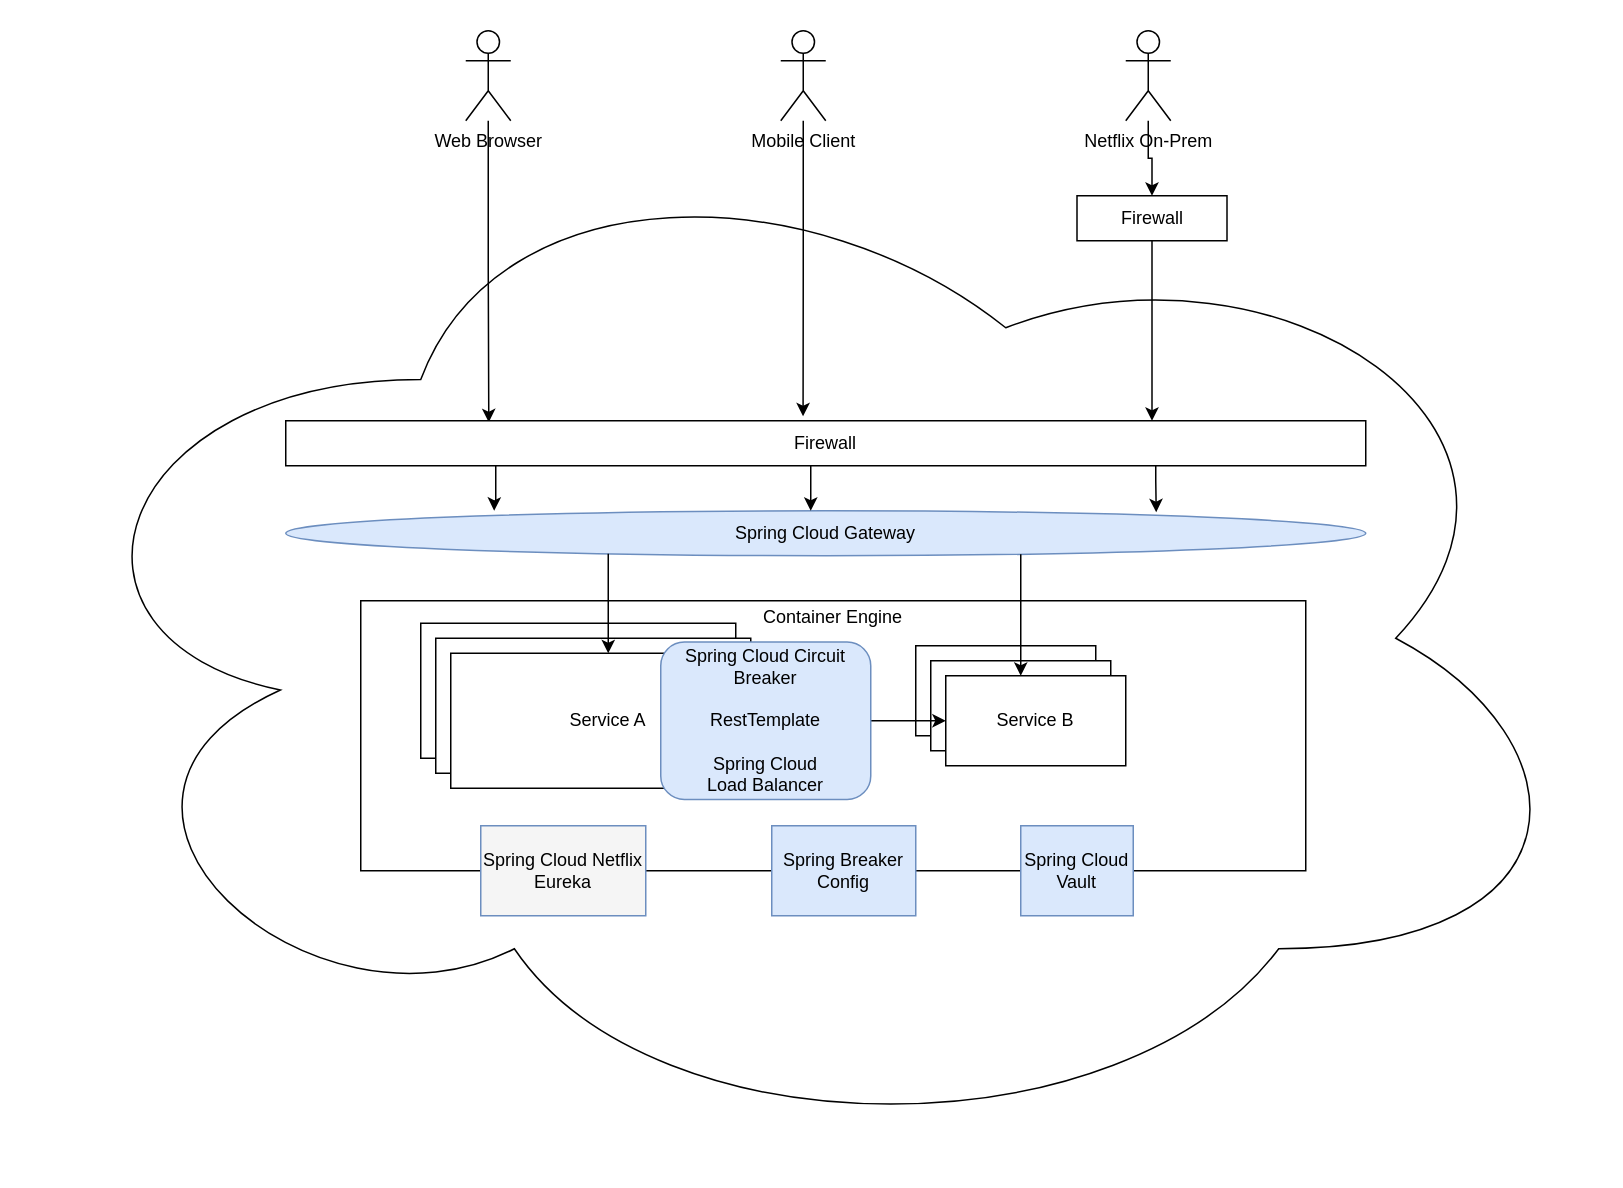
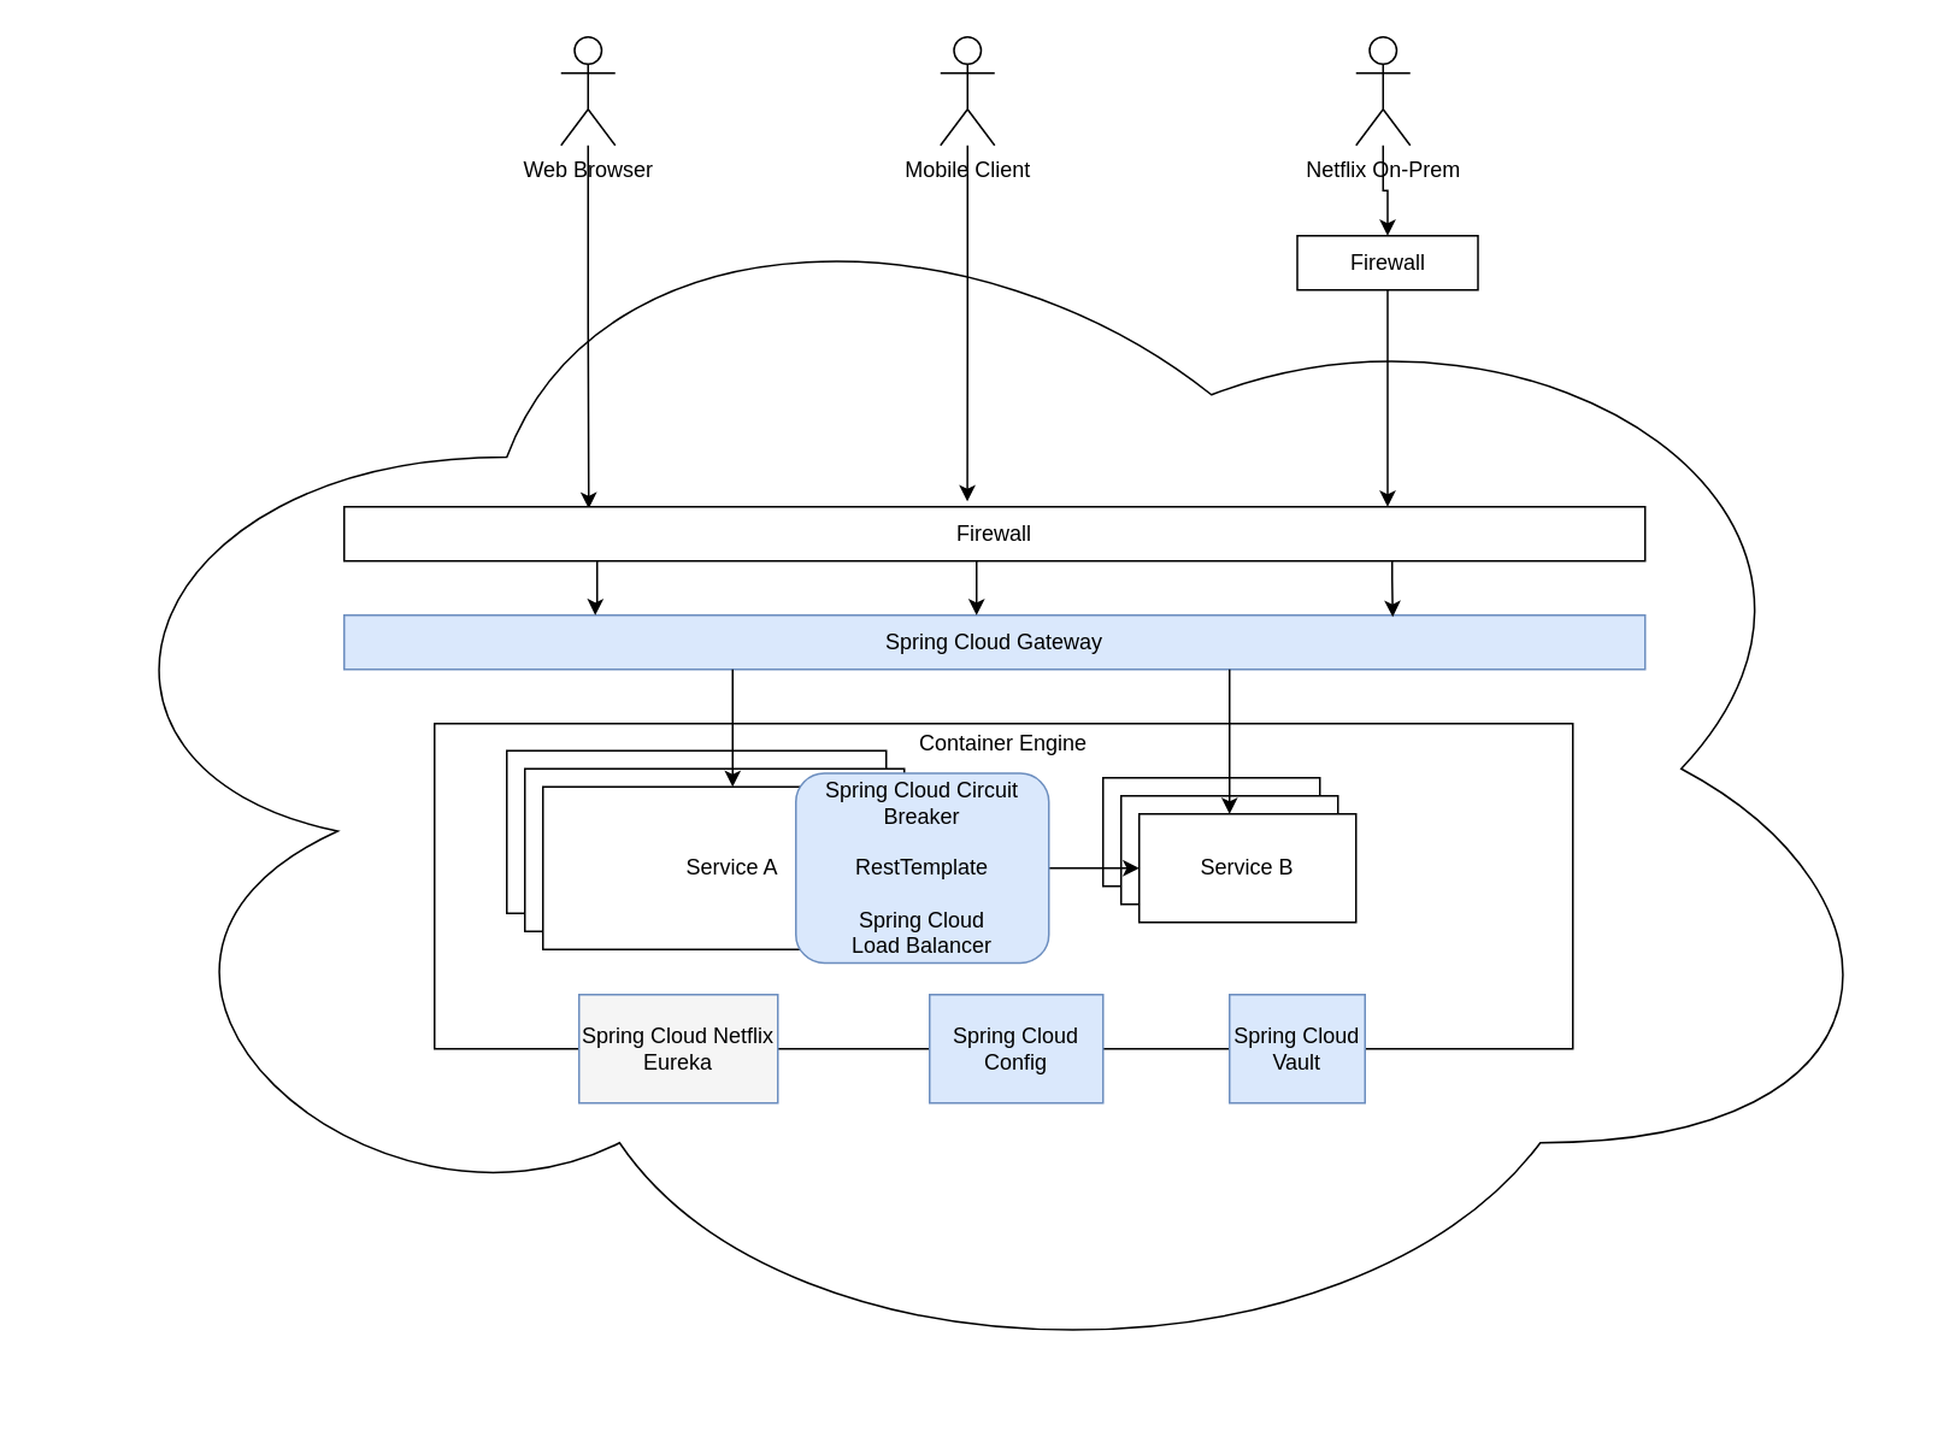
  <mxCell id="0" />
  <mxCell id="1" parent="0" />
  <mxCell id="2" value="" style="ellipse;shape=cloud;whiteSpace=wrap;html=1;" parent="1" vertex="1"><mxGeometry x="20" y="80" width="1040" height="690" as="geometry" /></mxCell>
  <mxCell id="3" value="Container Engine&lt;br&gt;&lt;br&gt;&lt;br&gt;&lt;br&gt;&lt;br&gt;&lt;br&gt;&lt;br&gt;&lt;br&gt;&lt;br&gt;&lt;br&gt;&lt;br&gt;&lt;br&gt;" style="rounded=0;whiteSpace=wrap;html=1;" parent="1" vertex="1"><mxGeometry x="240" y="400" width="630" height="180" as="geometry" /></mxCell>
- <mxCell id="4" value="Spring Cloud Gateway" style="ellipse;whiteSpace=wrap;html=1;fillColor=#dae8fc;strokeColor=#6c8ebf;" parent="1" vertex="1"><mxGeometry x="190" y="340" width="720" height="30" as="geometry" /></mxCell>
+ <mxCell id="4" value="Spring Cloud Gateway" style="rounded=0;whiteSpace=wrap;html=1;fillColor=#dae8fc;strokeColor=#6c8ebf;" parent="1" vertex="1"><mxGeometry x="190" y="340" width="720" height="30" as="geometry" /></mxCell>
  <mxCell id="5" value="Service B" style="rounded=0;whiteSpace=wrap;html=1;" parent="1" vertex="1"><mxGeometry x="610" y="430" width="120" height="60" as="geometry" /></mxCell>
  <mxCell id="6" value="Service B" style="rounded=0;whiteSpace=wrap;html=1;" parent="1" vertex="1"><mxGeometry x="620" y="440" width="120" height="60" as="geometry" /></mxCell>
  <mxCell id="7" value="Service B" style="rounded=0;whiteSpace=wrap;html=1;" parent="1" vertex="1"><mxGeometry x="630" y="450" width="120" height="60" as="geometry" /></mxCell>
  <mxCell id="8" value="Spring Cloud Netflix Eureka" style="rounded=0;whiteSpace=wrap;html=1;fillColor=#f5f5f5;strokeColor=#6c8ebf;" parent="1" vertex="1"><mxGeometry x="320" y="550" width="110" height="60" as="geometry" /></mxCell>
- <mxCell id="9" value="Spring Breaker Config" style="rounded=0;whiteSpace=wrap;html=1;fillColor=#dae8fc;strokeColor=#6c8ebf;" parent="1" vertex="1"><mxGeometry x="514" y="550" width="96" height="60" as="geometry" /></mxCell>
+ <mxCell id="9" value="Spring Cloud Config" style="rounded=0;whiteSpace=wrap;html=1;fillColor=#dae8fc;strokeColor=#6c8ebf;" parent="1" vertex="1"><mxGeometry x="514" y="550" width="96" height="60" as="geometry" /></mxCell>
  <mxCell id="10" style="edgeStyle=orthogonalEdgeStyle;rounded=0;orthogonalLoop=1;jettySize=auto;html=1;endArrow=classic;endFill=1;" parent="1" source="4" target="7" edge="1"><mxGeometry relative="1" as="geometry"><Array as="points"><mxPoint x="680" y="410" /><mxPoint x="680" y="410" /></Array></mxGeometry></mxCell>
  <mxCell id="11" style="edgeStyle=orthogonalEdgeStyle;rounded=0;orthogonalLoop=1;jettySize=auto;html=1;entryX=0.188;entryY=0.033;entryDx=0;entryDy=0;endArrow=classic;endFill=1;entryPerimeter=0;" parent="1" source="12" target="20" edge="1"><mxGeometry relative="1" as="geometry"><Array as="points" /></mxGeometry></mxCell>
  <mxCell id="12" value="Web Browser" style="shape=umlActor;verticalLabelPosition=bottom;verticalAlign=top;html=1;outlineConnect=0;" parent="1" vertex="1"><mxGeometry x="310" y="20" width="30" height="60" as="geometry" /></mxCell>
  <mxCell id="13" style="edgeStyle=orthogonalEdgeStyle;rounded=0;orthogonalLoop=1;jettySize=auto;html=1;entryX=0.479;entryY=-0.1;entryDx=0;entryDy=0;endArrow=classic;endFill=1;entryPerimeter=0;" parent="1" source="14" target="20" edge="1"><mxGeometry relative="1" as="geometry"><Array as="points" /></mxGeometry></mxCell>
  <mxCell id="14" value="Mobile Client" style="shape=umlActor;verticalLabelPosition=bottom;verticalAlign=top;html=1;outlineConnect=0;" parent="1" vertex="1"><mxGeometry x="520" y="20" width="30" height="60" as="geometry" /></mxCell>
  <mxCell id="15" style="edgeStyle=orthogonalEdgeStyle;rounded=0;orthogonalLoop=1;jettySize=auto;html=1;entryX=0.5;entryY=0;entryDx=0;entryDy=0;endArrow=classic;endFill=1;" parent="1" source="16" target="23" edge="1"><mxGeometry relative="1" as="geometry" /></mxCell>
  <mxCell id="16" value="Netflix On-Prem" style="shape=umlActor;verticalLabelPosition=bottom;verticalAlign=top;html=1;outlineConnect=0;" parent="1" vertex="1"><mxGeometry x="750" y="20" width="30" height="60" as="geometry" /></mxCell>
  <mxCell id="17" style="edgeStyle=orthogonalEdgeStyle;rounded=0;orthogonalLoop=1;jettySize=auto;html=1;entryX=0.193;entryY=0;entryDx=0;entryDy=0;entryPerimeter=0;endArrow=classic;endFill=1;" parent="1" source="20" target="4" edge="1"><mxGeometry relative="1" as="geometry"><Array as="points"><mxPoint x="330" y="335" /></Array></mxGeometry></mxCell>
  <mxCell id="18" style="edgeStyle=orthogonalEdgeStyle;rounded=0;orthogonalLoop=1;jettySize=auto;html=1;endArrow=classic;endFill=1;" parent="1" source="20" target="4" edge="1"><mxGeometry relative="1" as="geometry"><Array as="points"><mxPoint x="540" y="330" /><mxPoint x="540" y="330" /></Array></mxGeometry></mxCell>
  <mxCell id="19" style="edgeStyle=orthogonalEdgeStyle;rounded=0;orthogonalLoop=1;jettySize=auto;html=1;entryX=0.806;entryY=0.033;entryDx=0;entryDy=0;entryPerimeter=0;endArrow=classic;endFill=1;" parent="1" source="20" target="4" edge="1"><mxGeometry relative="1" as="geometry"><Array as="points"><mxPoint x="770" y="320" /><mxPoint x="770" y="320" /></Array></mxGeometry></mxCell>
  <mxCell id="20" value="Firewall" style="rounded=0;whiteSpace=wrap;html=1;" parent="1" vertex="1"><mxGeometry x="190" y="280" width="720" height="30" as="geometry" /></mxCell>
  <mxCell id="21" value="Spring Cloud&lt;br&gt;Vault" style="rounded=0;whiteSpace=wrap;html=1;fillColor=#dae8fc;strokeColor=#6c8ebf;" parent="1" vertex="1"><mxGeometry x="680" y="550" width="75" height="60" as="geometry" /></mxCell>
  <mxCell id="22" style="edgeStyle=orthogonalEdgeStyle;rounded=0;orthogonalLoop=1;jettySize=auto;html=1;endArrow=classic;endFill=1;" parent="1" source="23" target="20" edge="1"><mxGeometry relative="1" as="geometry"><Array as="points"><mxPoint x="768" y="260" /><mxPoint x="768" y="260" /></Array></mxGeometry></mxCell>
  <mxCell id="23" value="Firewall" style="rounded=0;whiteSpace=wrap;html=1;" parent="1" vertex="1"><mxGeometry x="717.5" y="130" width="100" height="30" as="geometry" /></mxCell>
  <mxCell id="24" value="Service A" style="rounded=0;whiteSpace=wrap;html=1;" parent="1" vertex="1"><mxGeometry x="280" y="415" width="210" height="90" as="geometry" /></mxCell>
  <mxCell id="25" value="Service A" style="rounded=0;whiteSpace=wrap;html=1;" parent="1" vertex="1"><mxGeometry x="290" y="425" width="210" height="90" as="geometry" /></mxCell>
  <mxCell id="26" value="Service A" style="rounded=0;whiteSpace=wrap;html=1;" parent="1" vertex="1"><mxGeometry x="300" y="435" width="210" height="90" as="geometry" /></mxCell>
  <mxCell id="27" style="edgeStyle=orthogonalEdgeStyle;rounded=0;orthogonalLoop=1;jettySize=auto;html=1;endArrow=classic;endFill=1;" parent="1" source="28" target="7" edge="1"><mxGeometry relative="1" as="geometry" /></mxCell>
  <mxCell id="28" value="Spring Cloud Circuit Breaker&lt;br&gt;&lt;br&gt;RestTemplate&lt;br&gt;&lt;br&gt;Spring Cloud&lt;br&gt;Load Balancer" style="rounded=1;whiteSpace=wrap;html=1;fillColor=#dae8fc;strokeColor=#6c8ebf;" parent="1" vertex="1"><mxGeometry x="440" y="427.5" width="140" height="105" as="geometry" /></mxCell>
  <mxCell id="29" style="edgeStyle=orthogonalEdgeStyle;rounded=0;orthogonalLoop=1;jettySize=auto;html=1;endArrow=classic;endFill=1;" parent="1" source="4" target="26" edge="1"><mxGeometry relative="1" as="geometry"><Array as="points"><mxPoint x="405" y="380" /><mxPoint x="405" y="380" /></Array></mxGeometry></mxCell>
